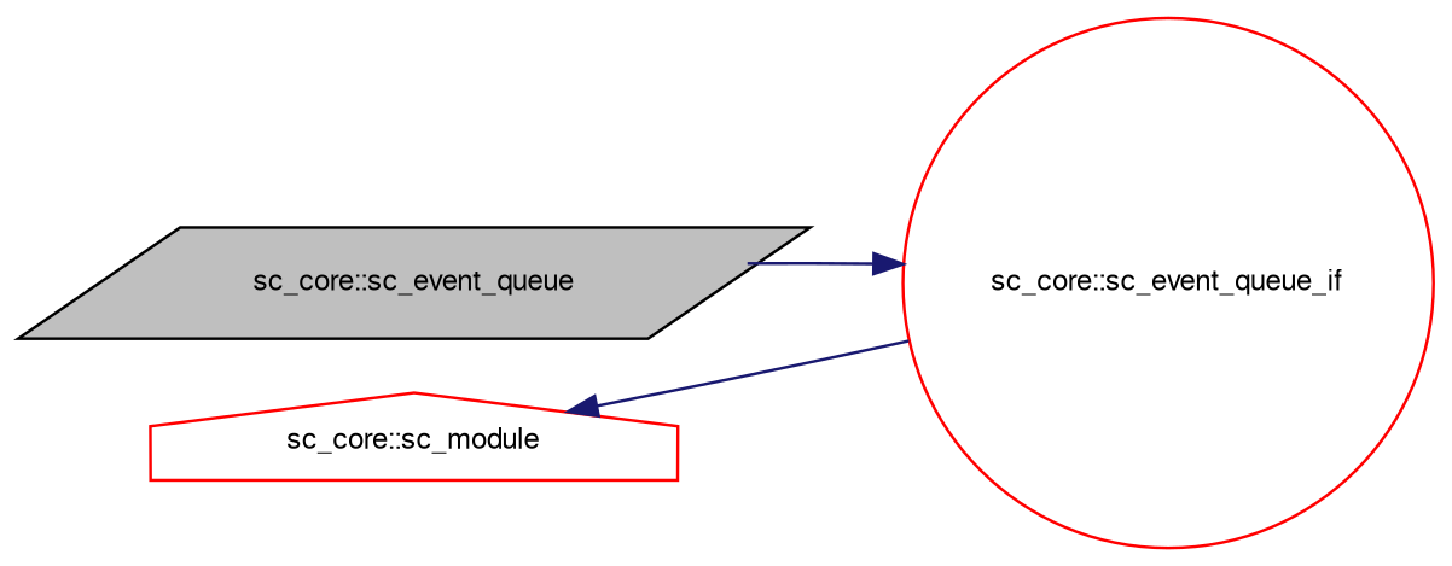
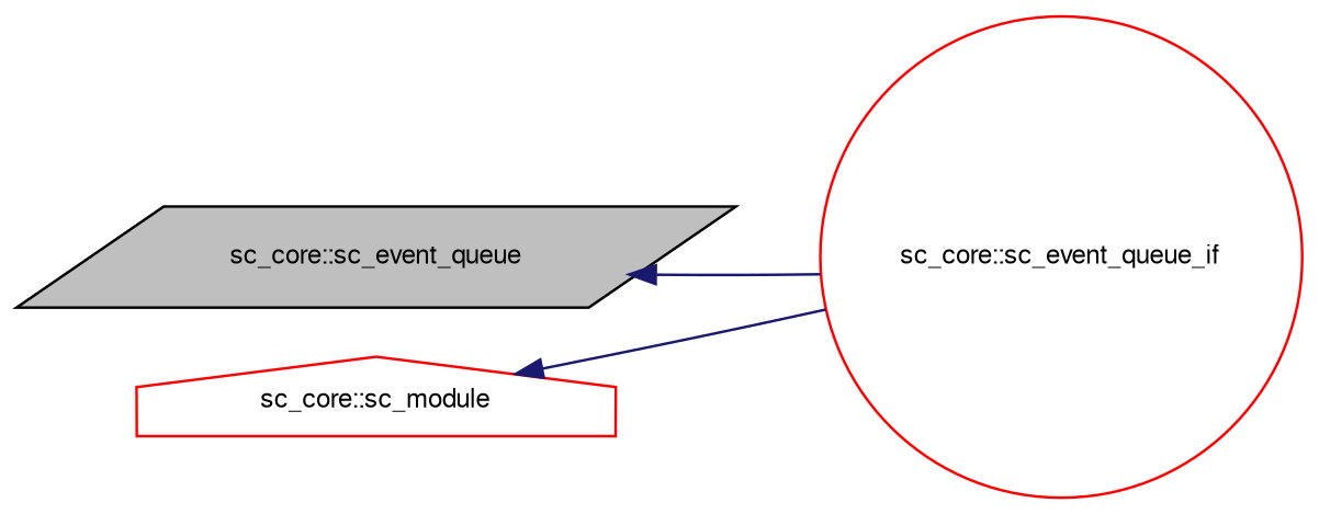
  digraph {
    rankdir=LR
    node [color=red fillcolor=white fontname=FreeSans fontsize=10 style=filled]
    edge [color=midnightblue dir=back fontname=FreeSans fontsize=10 labelfontname=FreeSans labelfontsize=10 style=solid]
    n1 [color=black fillcolor=grey75 fontcolor=black height=0.2 label="sc_core::sc_event_queue" shape=parallelogram width=0.4]
    n2 [height=0.2 label="sc_core::sc_event_queue_if" shape=circle width=0.4]
    n3 [height=0.2 label="sc_core::sc_module" shape=house width=0.4]
-   n2 -> n1
+   n1 -> n2
    n3 -> n2
  }
